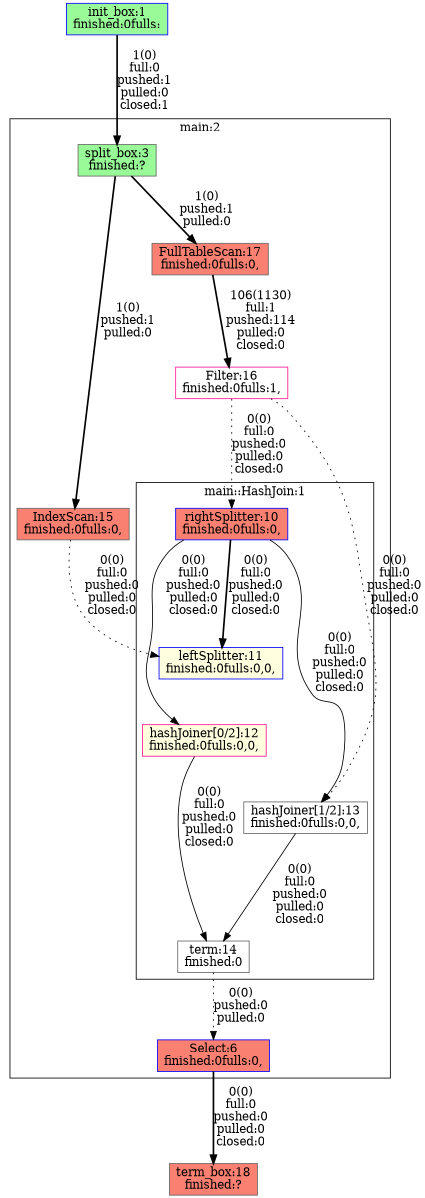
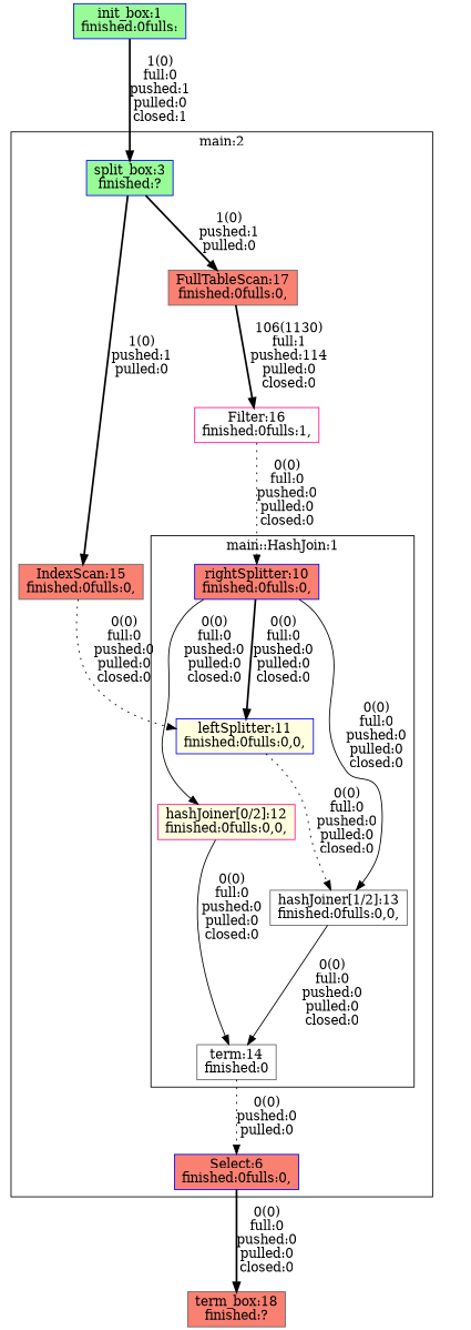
  digraph {
    node [color=blue fillcolor=salmon shape=box style=filled]
    edge [style=bold]
    n1 [fillcolor=lightyellow label="leftSplitter:11\nfinished:0\fulls:0,0,"]
    n2 [label="rightSplitter:10\nfinished:0\fulls:0,"]
    n3 [color=deeppink fillcolor=lightyellow label="hashJoiner[0/2]:12\nfinished:0\fulls:0,0,"]
    n4 [color=gray40 fillcolor=white label="hashJoiner[1/2]:13\nfinished:0\fulls:0,0,"]
    n5 [color=gray40 fillcolor=white label="term:14\nfinished:0"]
-   n6 [color=gray40 fillcolor=palegreen label="split_box:3\nfinished:?"]
+   n6 [fillcolor=palegreen label="split_box:3\nfinished:?"]
    n7 [color=gray40 label="IndexScan:15\nfinished:0\fulls:0,"]
    n8 [color=gray40 label="FullTableScan:17\nfinished:0\fulls:0,"]
    n9 [color=deeppink fillcolor=white label="Filter:16\nfinished:0\fulls:1,"]
    n10 [label="Select:6\nfinished:0\fulls:0,"]
    n11 [color=gray40 label="term_box:18\nfinished:?"]
    n12 [fillcolor=palegreen label="init_box:1\nfinished:0\fulls:"]
    subgraph cluster_1 {
      label="main:2"
      n6
      n7
      n8
      n9
      n10
      subgraph cluster_2 {
        label="main::HashJoin:1"
        n1
        n2
        n3
        n4
        n5
      }
    }
-   n9 -> n4 [label="0(0)\nfull:0\npushed:0\npulled:0\nclosed:0" style=dotted]
+   n1 -> n4 [label="0(0)\nfull:0\npushed:0\npulled:0\nclosed:0" style=dotted]
    n2 -> n1 [label="0(0)\nfull:0\npushed:0\npulled:0\nclosed:0"]
    n2 -> n3 [label="0(0)\nfull:0\npushed:0\npulled:0\nclosed:0" style=solid]
    n2 -> n4 [label="0(0)\nfull:0\npushed:0\npulled:0\nclosed:0" style=solid]
    n3 -> n5 [label="0(0)\nfull:0\npushed:0\npulled:0\nclosed:0" style=solid]
    n4 -> n5 [label="0(0)\nfull:0\npushed:0\npulled:0\nclosed:0" style=solid]
    n5 -> n10 [label="0(0)\npushed:0\npulled:0" style=dotted]
    n6 -> n7 [label="1(0)\npushed:1\npulled:0"]
    n6 -> n8 [label="1(0)\npushed:1\npulled:0"]
    n7 -> n1 [label="0(0)\nfull:0\npushed:0\npulled:0\nclosed:0" style=dotted]
    n8 -> n9 [label="106(1130)\nfull:1\npushed:114\npulled:0\nclosed:0"]
    n9 -> n2 [label="0(0)\nfull:0\npushed:0\npulled:0\nclosed:0" style=dotted]
    n10 -> n11 [label="0(0)\nfull:0\npushed:0\npulled:0\nclosed:0"]
    n12 -> n6 [label="1(0)\nfull:0\npushed:1\npulled:0\nclosed:1"]
  }
